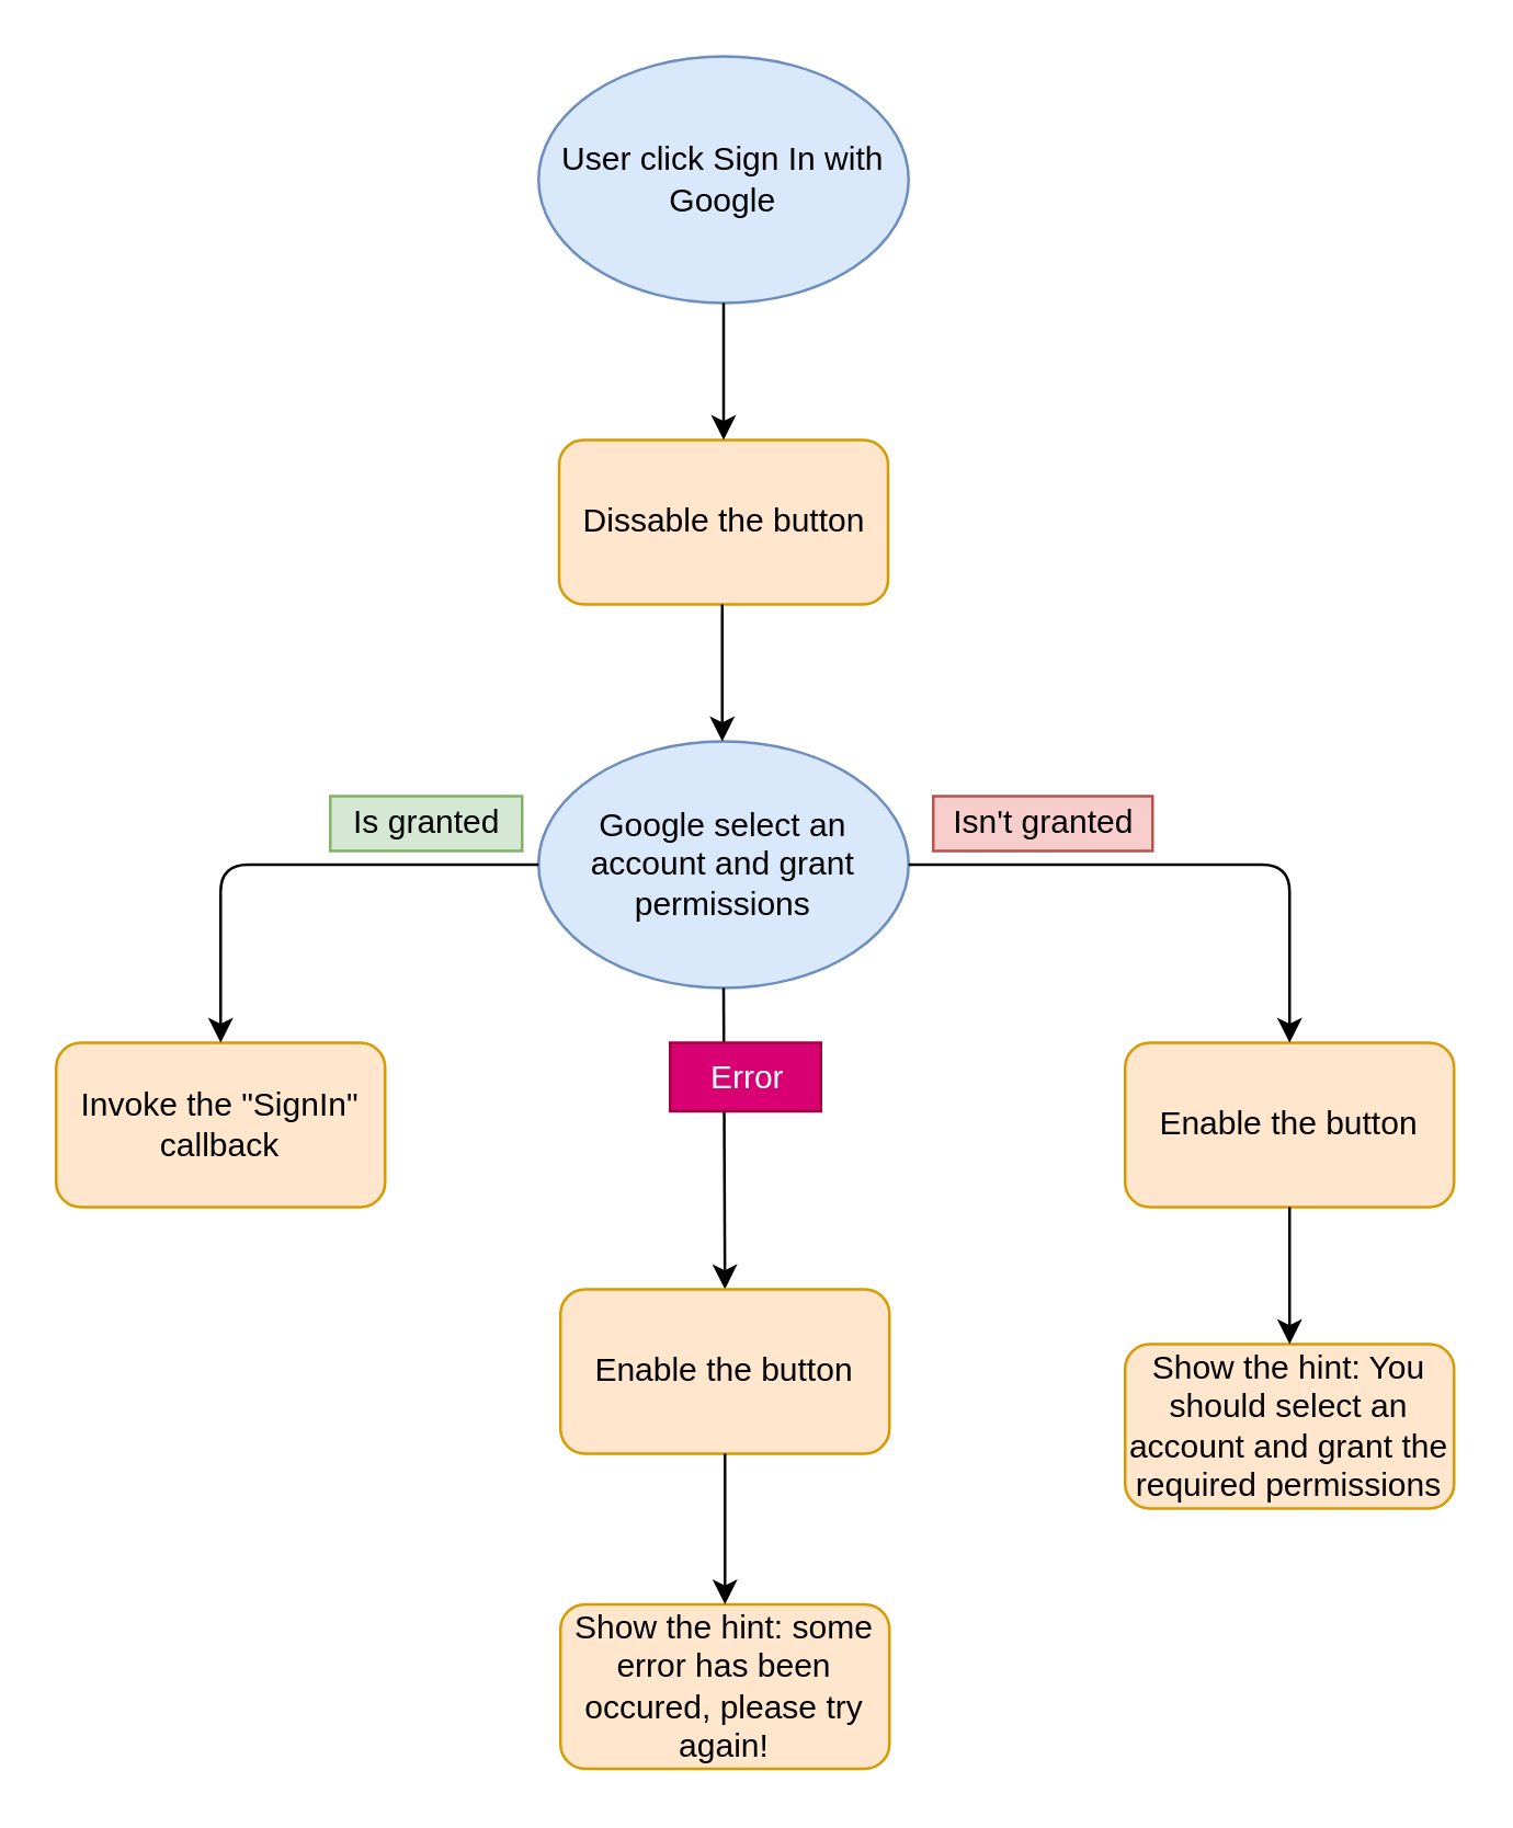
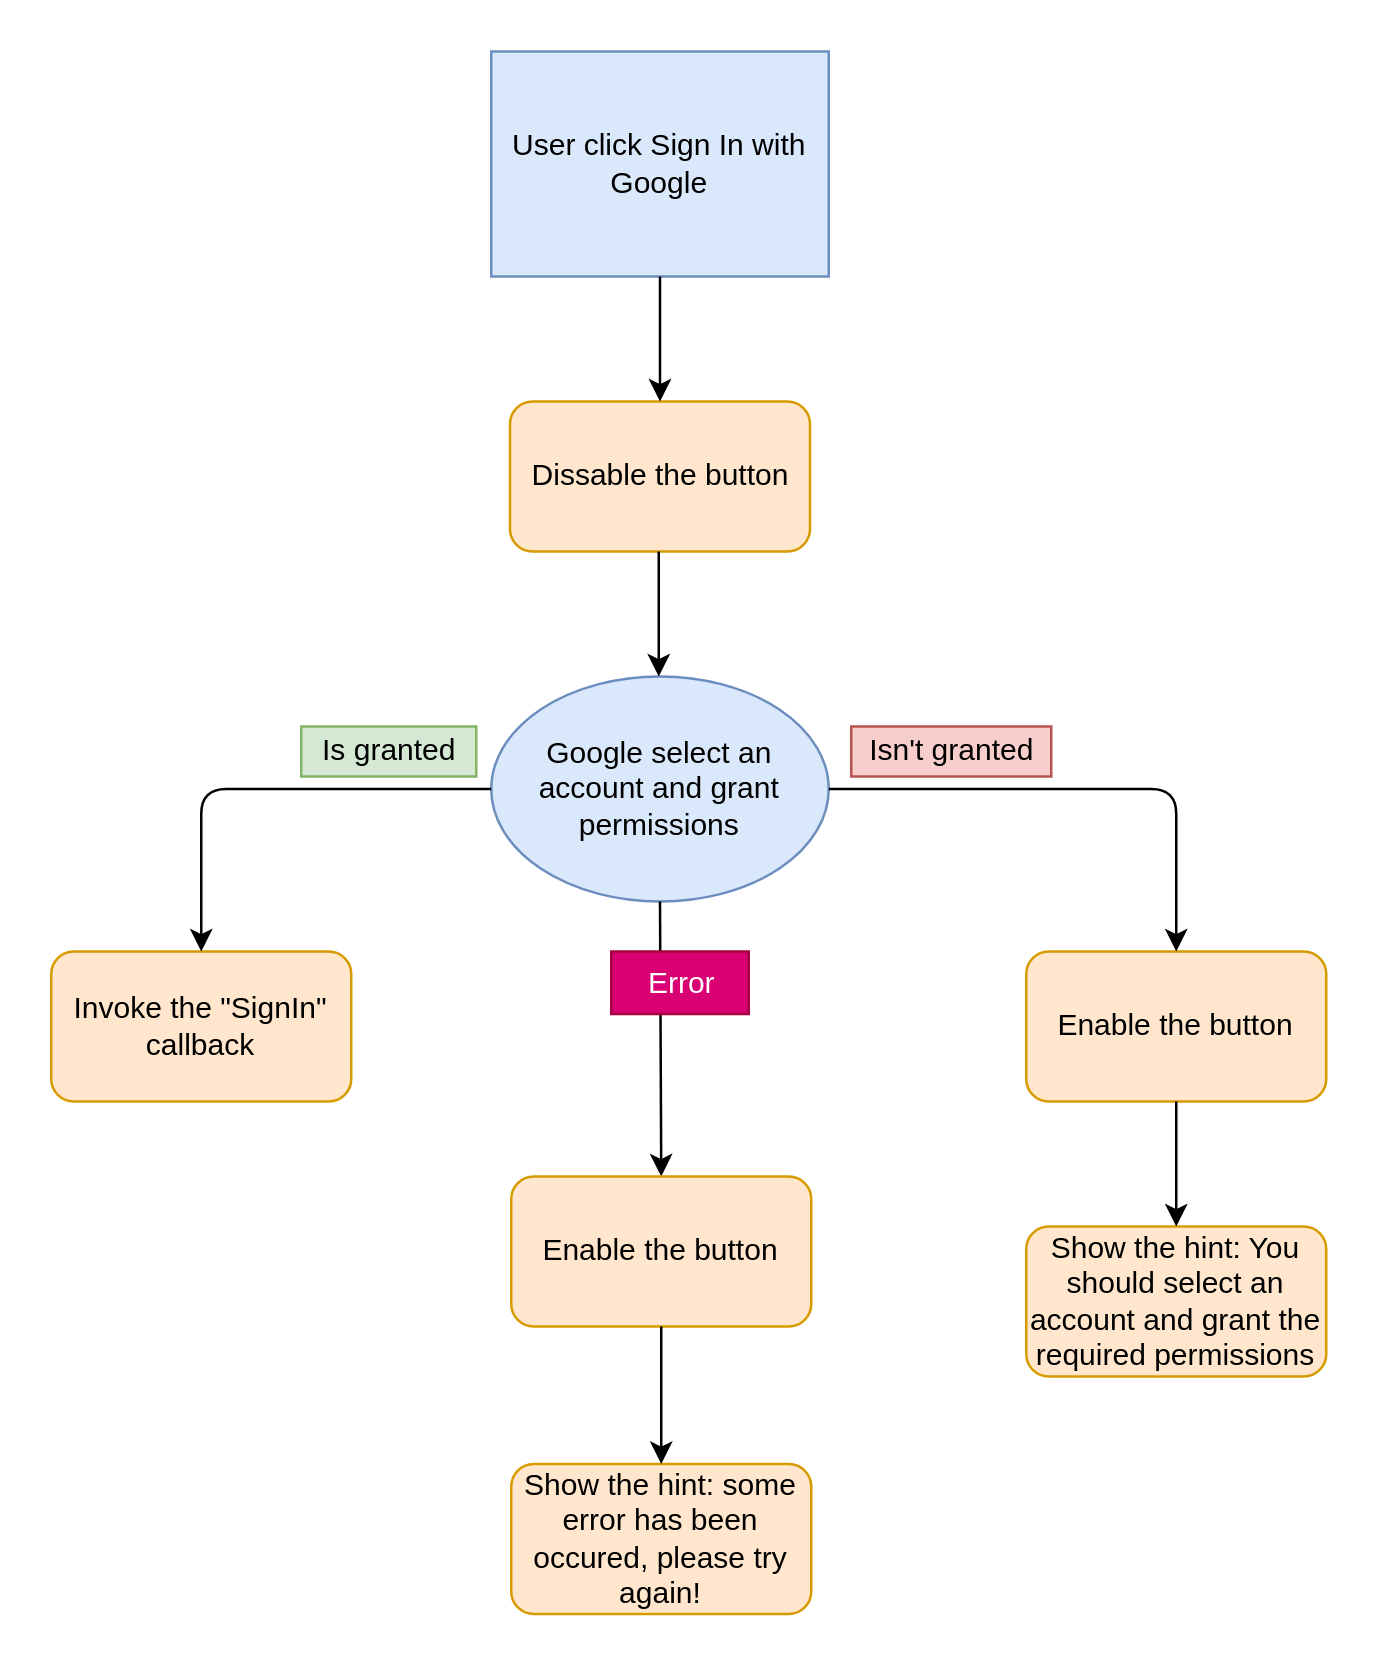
  <mxCell id="0" />
  <mxCell id="1" parent="0" />
- <mxCell id="2" value="User click Sign In with Google" style="ellipse;whiteSpace=wrap;html=1;fillColor=#dae8fc;strokeColor=#6c8ebf;" vertex="1" parent="1"><mxGeometry x="196" y="20" width="135" height="90" as="geometry" /></mxCell>
+ <mxCell id="2" value="User click Sign In with Google" style="whiteSpace=wrap;html=1;fillColor=#dae8fc;strokeColor=#6c8ebf;rounded=0;" vertex="1" parent="1"><mxGeometry x="196" y="20" width="135" height="90" as="geometry" /></mxCell>
  <mxCell id="3" value="Dissable the button" style="rounded=1;whiteSpace=wrap;html=1;fillColor=#ffe6cc;strokeColor=#d79b00;" vertex="1" parent="1"><mxGeometry x="203.5" y="160" width="120" height="60" as="geometry" /></mxCell>
  <mxCell id="4" value="" style="endArrow=classic;html=1;exitX=0.5;exitY=1;exitDx=0;exitDy=0;entryX=0.5;entryY=0;entryDx=0;entryDy=0;" edge="1" parent="1" source="2" target="3"><mxGeometry width="50" height="50" relative="1" as="geometry"><mxPoint x="110" y="200" as="sourcePoint" /><mxPoint x="160" y="150" as="targetPoint" /></mxGeometry></mxCell>
  <mxCell id="5" value="Google select an account and grant permissions" style="ellipse;whiteSpace=wrap;html=1;fillColor=#dae8fc;strokeColor=#6c8ebf;" vertex="1" parent="1"><mxGeometry x="196" y="270" width="135" height="90" as="geometry" /></mxCell>
  <mxCell id="6" value="" style="endArrow=classic;html=1;exitX=0.5;exitY=1;exitDx=0;exitDy=0;entryX=0.5;entryY=0;entryDx=0;entryDy=0;" edge="1" parent="1"><mxGeometry width="50" height="50" relative="1" as="geometry"><mxPoint x="263" y="220" as="sourcePoint" /><mxPoint x="263" y="270" as="targetPoint" /></mxGeometry></mxCell>
  <mxCell id="7" value="Is granted" style="text;html=1;align=center;verticalAlign=middle;resizable=0;points=[];autosize=1;fillColor=#d5e8d4;strokeColor=#82b366;" vertex="1" parent="1"><mxGeometry x="120" y="290" width="70" height="20" as="geometry" /></mxCell>
  <mxCell id="8" value="Isn't granted" style="text;html=1;align=center;verticalAlign=middle;resizable=0;points=[];autosize=1;fillColor=#f8cecc;strokeColor=#b85450;" vertex="1" parent="1"><mxGeometry x="340" y="290" width="80" height="20" as="geometry" /></mxCell>
  <mxCell id="9" value="Enable the button" style="rounded=1;whiteSpace=wrap;html=1;fillColor=#ffe6cc;strokeColor=#d79b00;" vertex="1" parent="1"><mxGeometry x="410" y="380" width="120" height="60" as="geometry" /></mxCell>
  <mxCell id="10" value="Invoke the &quot;SignIn&quot; callback" style="rounded=1;whiteSpace=wrap;html=1;fillColor=#ffe6cc;strokeColor=#d79b00;" vertex="1" parent="1"><mxGeometry x="20" y="380" width="120" height="60" as="geometry" /></mxCell>
  <mxCell id="11" value="Show the hint: You should select an account and grant the required permissions" style="rounded=1;whiteSpace=wrap;html=1;fillColor=#ffe6cc;strokeColor=#d79b00;" vertex="1" parent="1"><mxGeometry x="410" y="490" width="120" height="60" as="geometry" /></mxCell>
  <mxCell id="12" value="" style="endArrow=classic;html=1;exitX=1;exitY=0.5;exitDx=0;exitDy=0;entryX=0.5;entryY=0;entryDx=0;entryDy=0;" edge="1" parent="1" source="5" target="9"><mxGeometry width="50" height="50" relative="1" as="geometry"><mxPoint x="340" y="420" as="sourcePoint" /><mxPoint x="390" y="370" as="targetPoint" /><Array as="points"><mxPoint x="470" y="315" /></Array></mxGeometry></mxCell>
  <mxCell id="13" value="" style="endArrow=classic;html=1;exitX=0.5;exitY=1;exitDx=0;exitDy=0;entryX=0.5;entryY=0;entryDx=0;entryDy=0;" edge="1" parent="1" source="9" target="11"><mxGeometry width="50" height="50" relative="1" as="geometry"><mxPoint x="330" y="530" as="sourcePoint" /><mxPoint x="380" y="480" as="targetPoint" /></mxGeometry></mxCell>
  <mxCell id="14" value="" style="endArrow=classic;html=1;exitX=0;exitY=0.5;exitDx=0;exitDy=0;entryX=0.5;entryY=0;entryDx=0;entryDy=0;" edge="1" parent="1" source="5" target="10"><mxGeometry width="50" height="50" relative="1" as="geometry"><mxPoint x="90" y="380" as="sourcePoint" /><mxPoint x="140" y="330" as="targetPoint" /><Array as="points"><mxPoint x="80" y="315" /></Array></mxGeometry></mxCell>
  <mxCell id="15" value="" style="endArrow=classic;html=1;exitX=0.5;exitY=1;exitDx=0;exitDy=0;entryX=0.5;entryY=0;entryDx=0;entryDy=0;" edge="1" parent="1" source="5" target="18"><mxGeometry width="50" height="50" relative="1" as="geometry"><mxPoint x="170" y="590" as="sourcePoint" /><mxPoint x="264" y="600" as="targetPoint" /></mxGeometry></mxCell>
  <mxCell id="16" value="Error" style="text;html=1;align=center;verticalAlign=middle;resizable=0;points=[];autosize=1;fillColor=#d80073;strokeColor=#A50040;fontColor=#ffffff;" vertex="1" parent="1"><mxGeometry x="244" y="380" width="55" height="25" as="geometry" /></mxCell>
  <mxCell id="17" value="Show the hint: some error has been occured, please try again!" style="rounded=1;whiteSpace=wrap;html=1;fillColor=#ffe6cc;strokeColor=#d79b00;" vertex="1" parent="1"><mxGeometry x="204" y="585" width="120" height="60" as="geometry" /></mxCell>
  <mxCell id="18" value="Enable the button" style="rounded=1;whiteSpace=wrap;html=1;fillColor=#ffe6cc;strokeColor=#d79b00;" vertex="1" parent="1"><mxGeometry x="204" y="470" width="120" height="60" as="geometry" /></mxCell>
  <mxCell id="19" value="" style="endArrow=classic;html=1;exitX=0.5;exitY=1;exitDx=0;exitDy=0;entryX=0.5;entryY=0;entryDx=0;entryDy=0;" edge="1" parent="1" source="18" target="17"><mxGeometry width="50" height="50" relative="1" as="geometry"><mxPoint x="263.71" y="660" as="sourcePoint" /><mxPoint x="263.71" y="710" as="targetPoint" /></mxGeometry></mxCell>
